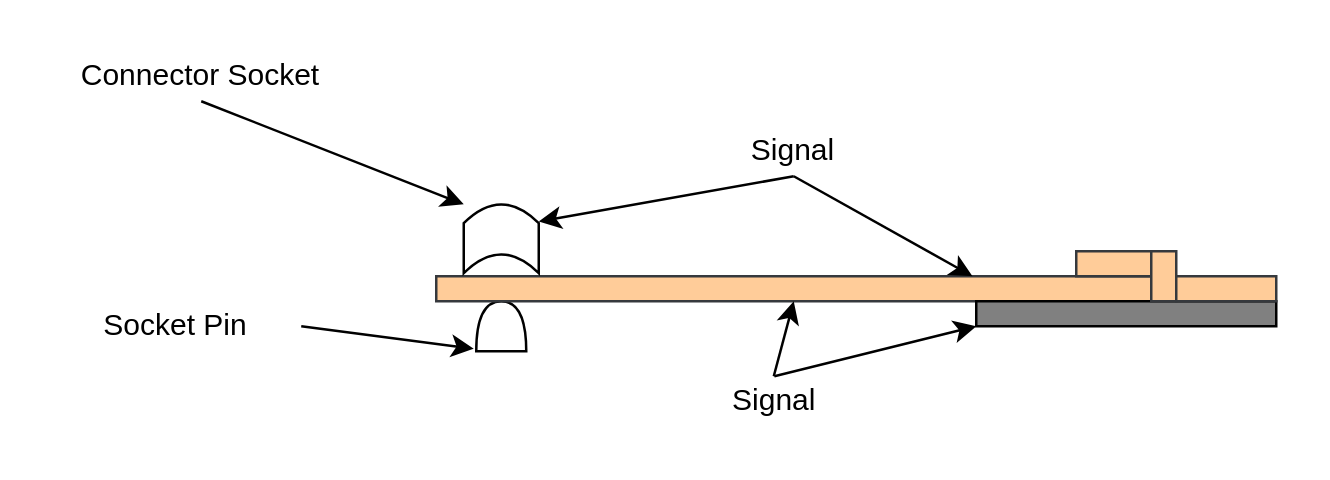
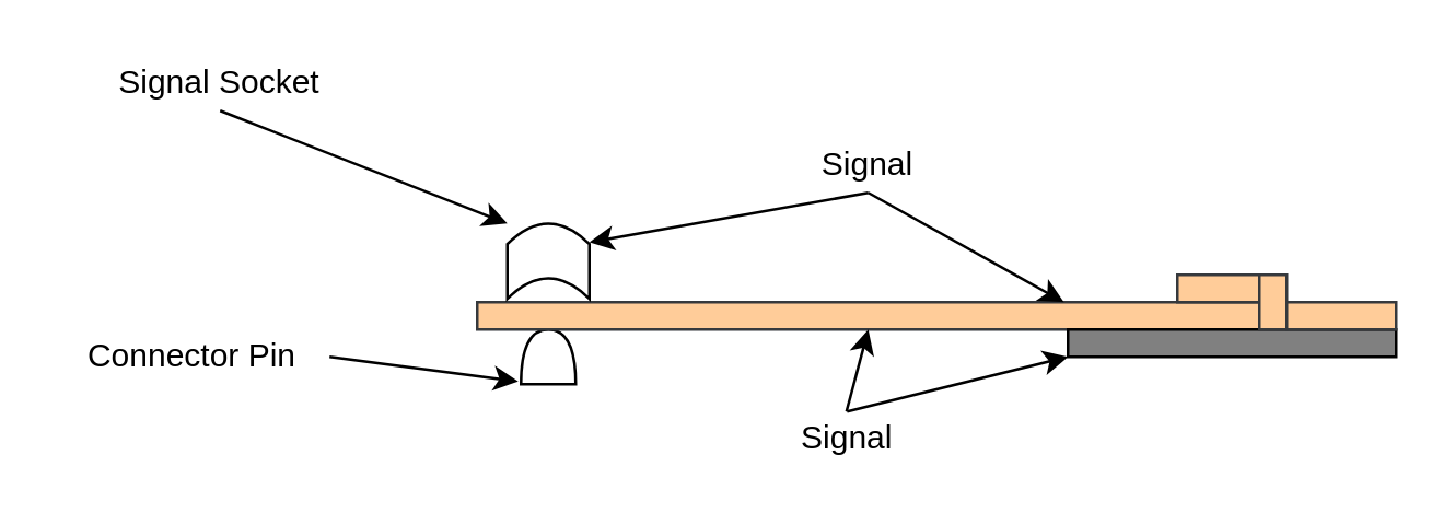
  <mxCell id="0" />
  <mxCell id="1" parent="0" />
  <mxCell id="2" value="" style="shape=or;whiteSpace=wrap;html=1;rotation=-90;" parent="1" vertex="1"><mxGeometry x="190" y="120" width="20" height="20" as="geometry" /></mxCell>
  <mxCell id="3" value="" style="shape=parallelogram;perimeter=parallelogramPerimeter;whiteSpace=wrap;html=1;fixedSize=1;size=-4;fillColor=#ffcc99;strokeColor=#36393d;" parent="1" vertex="1"><mxGeometry x="174" y="110" width="286" height="10" as="geometry" /></mxCell>
  <mxCell id="4" value="" style="rounded=0;whiteSpace=wrap;html=1;fillColor=#808080;" parent="1" vertex="1"><mxGeometry x="390" y="120" width="120" height="10" as="geometry" /></mxCell>
  <mxCell id="5" value="" style="shape=dataStorage;whiteSpace=wrap;html=1;fixedSize=1;rotation=90;size=7.5;" parent="1" vertex="1"><mxGeometry x="186.25" y="80" width="27.5" height="30" as="geometry" /></mxCell>
  <mxCell id="6" value="Signal" style="text;html=1;strokeColor=none;fillColor=none;align=center;verticalAlign=middle;whiteSpace=wrap;rounded=0;" parent="1" vertex="1"><mxGeometry x="297" y="50" width="40" height="20" as="geometry" /></mxCell>
  <mxCell id="7" value="" style="endArrow=classic;html=1;exitX=0.5;exitY=1;exitDx=0;exitDy=0;entryX=0.25;entryY=0;entryDx=0;entryDy=0;" parent="1" source="6" target="5" edge="1"><mxGeometry width="50" height="50" relative="1" as="geometry"><mxPoint x="210" y="170" as="sourcePoint" /><mxPoint x="260" y="120" as="targetPoint" /></mxGeometry></mxCell>
  <mxCell id="8" value="" style="endArrow=classic;html=1;exitX=0.5;exitY=1;exitDx=0;exitDy=0;entryX=0.75;entryY=0;entryDx=0;entryDy=0;" parent="1" source="6" target="3" edge="1"><mxGeometry width="50" height="50" relative="1" as="geometry"><mxPoint x="307" y="80" as="sourcePoint" /><mxPoint x="225" y="98.125" as="targetPoint" /></mxGeometry></mxCell>
  <mxCell id="9" value="Signal" style="text;html=1;strokeColor=none;fillColor=none;align=center;verticalAlign=middle;whiteSpace=wrap;rounded=0;" parent="1" vertex="1"><mxGeometry x="280" y="150" width="58.5" height="20" as="geometry" /></mxCell>
  <mxCell id="10" value="" style="endArrow=classic;html=1;entryX=0.5;entryY=1;entryDx=0;entryDy=0;" parent="1" target="3" edge="1"><mxGeometry width="50" height="50" relative="1" as="geometry"><mxPoint x="309" y="150" as="sourcePoint" /><mxPoint x="216.5" y="188.125" as="targetPoint" /></mxGeometry></mxCell>
  <mxCell id="11" value="" style="endArrow=classic;html=1;exitX=0.5;exitY=0;exitDx=0;exitDy=0;entryX=0;entryY=1;entryDx=0;entryDy=0;" parent="1" source="9" target="4" edge="1"><mxGeometry width="50" height="50" relative="1" as="geometry"><mxPoint x="308.5" y="180" as="sourcePoint" /><mxPoint x="390" y="210" as="targetPoint" /></mxGeometry></mxCell>
  <mxCell id="12" value="" style="shape=parallelogram;perimeter=parallelogramPerimeter;whiteSpace=wrap;html=1;fixedSize=1;size=-4;fillColor=#ffcc99;strokeColor=#36393d;" parent="1" vertex="1"><mxGeometry x="430" y="100" width="30" height="10" as="geometry" /></mxCell>
  <mxCell id="13" value="" style="shape=parallelogram;perimeter=parallelogramPerimeter;whiteSpace=wrap;html=1;fixedSize=1;size=-4;rotation=90;fillColor=#ffcc99;strokeColor=#36393d;" parent="1" vertex="1"><mxGeometry x="455" y="105" width="20" height="10" as="geometry" /></mxCell>
  <mxCell id="14" value="" style="shape=parallelogram;perimeter=parallelogramPerimeter;whiteSpace=wrap;html=1;fixedSize=1;size=-4;fillColor=#ffcc99;strokeColor=#36393d;" parent="1" vertex="1"><mxGeometry x="470" y="110" width="40" height="10" as="geometry" /></mxCell>
- <mxCell id="15" value="Connector Socket" style="text;html=1;strokeColor=none;fillColor=none;align=center;verticalAlign=middle;whiteSpace=wrap;rounded=0;" parent="1" vertex="1"><mxGeometry x="30" y="20" width="100" height="20" as="geometry" /></mxCell>
+ <mxCell id="15" value="Signal Socket" style="text;html=1;strokeColor=none;fillColor=none;align=center;verticalAlign=middle;whiteSpace=wrap;rounded=0;" parent="1" vertex="1"><mxGeometry x="30" y="20" width="100" height="20" as="geometry" /></mxCell>
  <mxCell id="16" value="" style="endArrow=classic;html=1;exitX=0.5;exitY=1;exitDx=0;exitDy=0;entryX=0;entryY=1;entryDx=0;entryDy=0;" parent="1" source="15" target="5" edge="1"><mxGeometry width="50" height="50" relative="1" as="geometry"><mxPoint x="128.5" y="-110" as="sourcePoint" /><mxPoint x="195" y="-78.75" as="targetPoint" /></mxGeometry></mxCell>
- <mxCell id="17" value="Socket Pin" style="text;html=1;strokeColor=none;fillColor=none;align=center;verticalAlign=middle;whiteSpace=wrap;rounded=0;" parent="1" vertex="1"><mxGeometry x="20" y="120" width="100" height="20" as="geometry" /></mxCell>
+ <mxCell id="17" value="Connector Pin" style="text;html=1;strokeColor=none;fillColor=none;align=center;verticalAlign=middle;whiteSpace=wrap;rounded=0;" parent="1" vertex="1"><mxGeometry x="20" y="120" width="100" height="20" as="geometry" /></mxCell>
  <mxCell id="18" value="" style="endArrow=classic;html=1;exitX=1;exitY=0.5;exitDx=0;exitDy=0;entryX=0.05;entryY=-0.05;entryDx=0;entryDy=0;entryPerimeter=0;" parent="1" source="17" target="2" edge="1"><mxGeometry width="50" height="50" relative="1" as="geometry"><mxPoint x="80" y="-110" as="sourcePoint" /><mxPoint x="195" y="91.25" as="targetPoint" /></mxGeometry></mxCell>
